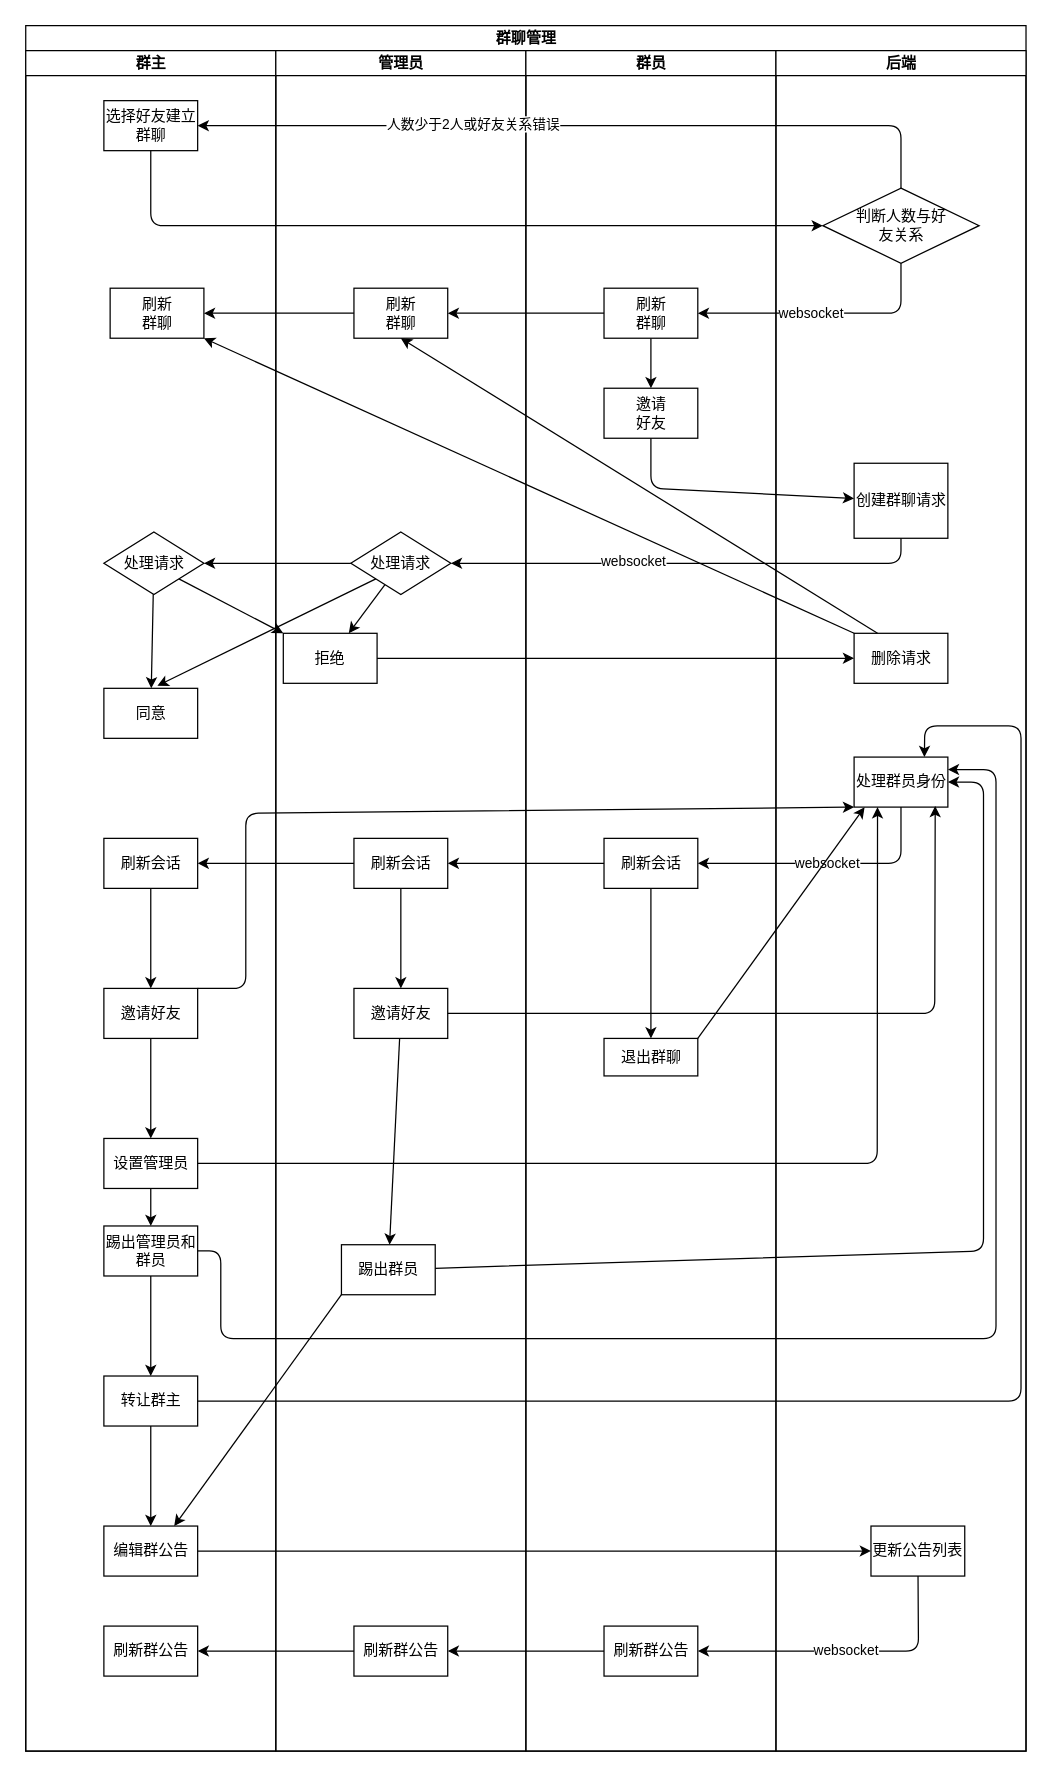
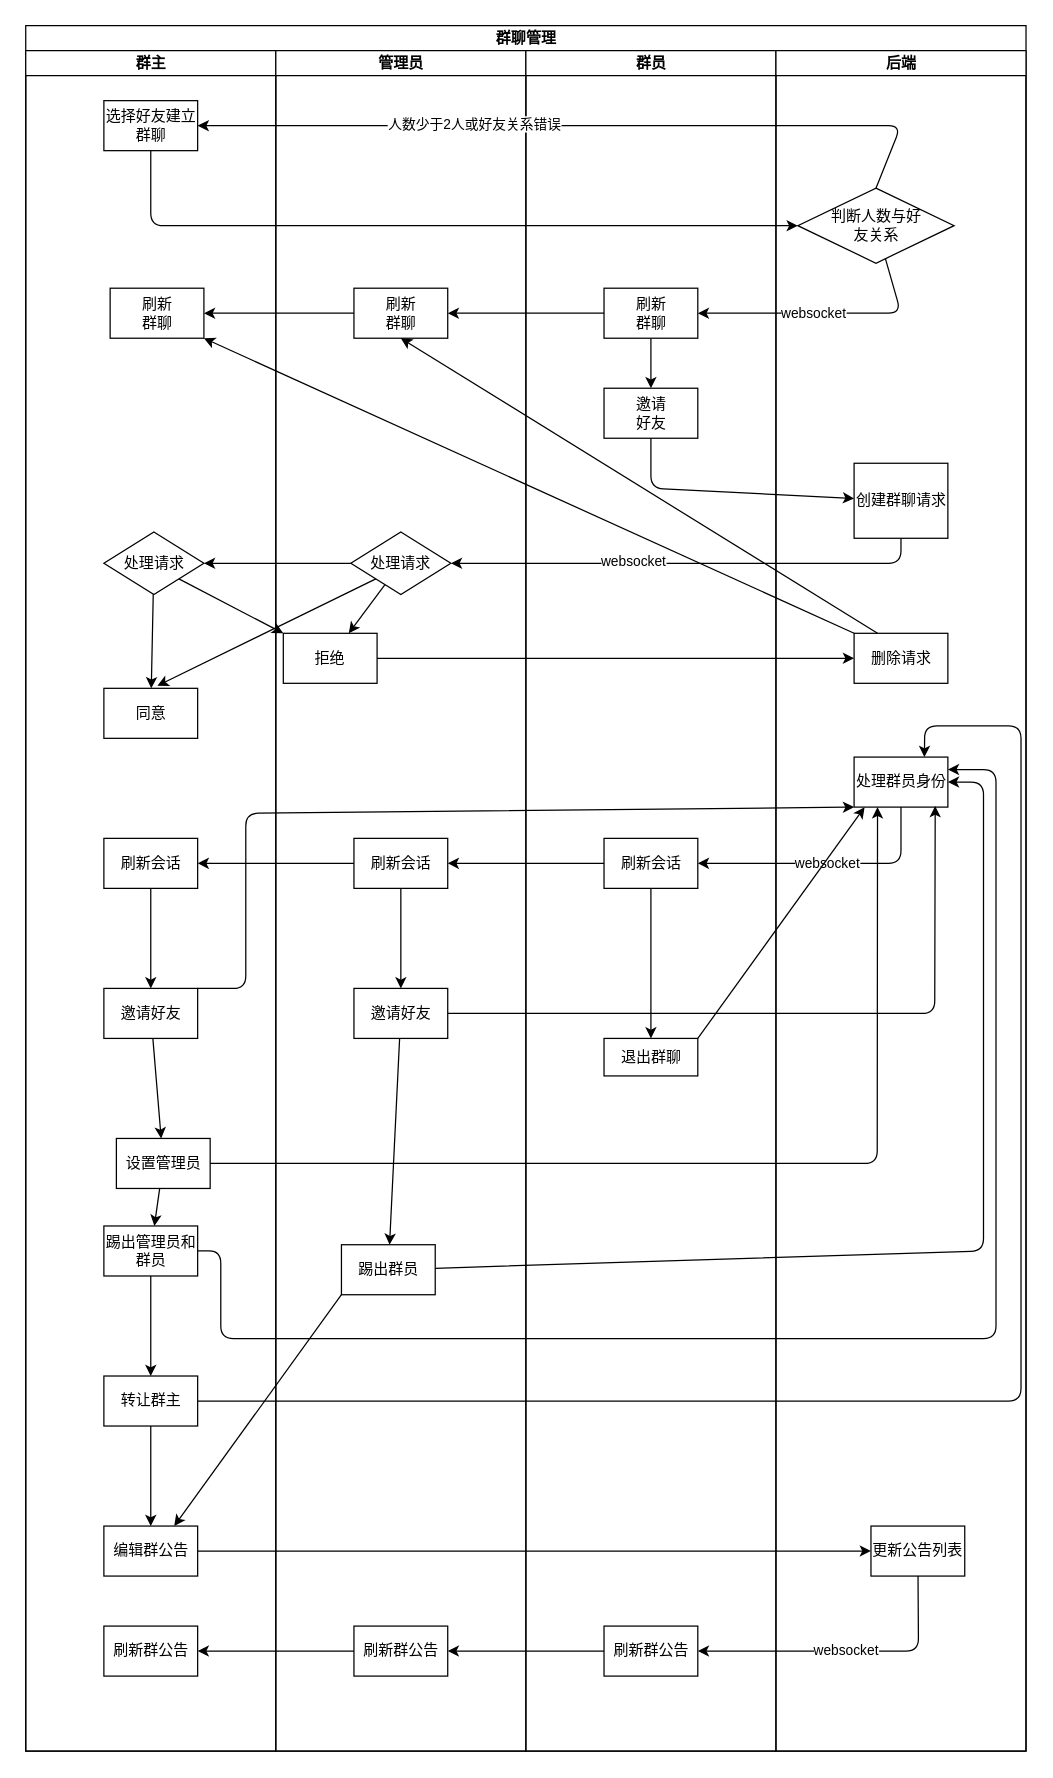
  <mxCell id="0" />
  <mxCell id="1" parent="0" />
  <mxCell id="2" value="群聊管理" style="swimlane;childLayout=stackLayout;resizeParent=1;resizeParentMax=0;startSize=20;html=1;gradientColor=none;swimlaneFillColor=default;" vertex="1" parent="1"><mxGeometry x="20" y="20" width="800" height="1380" as="geometry" /></mxCell>
  <mxCell id="3" value="群主" style="swimlane;startSize=20;html=1;gradientColor=none;" vertex="1" parent="2"><mxGeometry y="20" width="200" height="1360" as="geometry" /></mxCell>
  <mxCell id="4" value="选择好友建立群聊" style="rounded=0;whiteSpace=wrap;html=1;gradientColor=none;" vertex="1" parent="3"><mxGeometry x="62.5" y="40" width="75" height="40" as="geometry" /></mxCell>
  <mxCell id="5" value="" style="edgeStyle=none;html=1;" edge="1" parent="3" source="6" target="8"><mxGeometry relative="1" as="geometry" /></mxCell>
  <mxCell id="6" value="处理请求" style="rhombus;whiteSpace=wrap;html=1;rounded=0;gradientColor=none;spacingLeft=0;spacingRight=0;" vertex="1" parent="3"><mxGeometry x="62.5" y="385" width="80" height="50" as="geometry" /></mxCell>
  <mxCell id="7" value="刷新群聊" style="whiteSpace=wrap;html=1;rounded=0;gradientColor=none;spacingLeft=20;spacingRight=20;" vertex="1" parent="3"><mxGeometry x="67.5" y="190" width="75" height="40" as="geometry" /></mxCell>
  <mxCell id="8" value="同意" style="whiteSpace=wrap;html=1;rounded=0;gradientColor=none;spacingLeft=0;spacingRight=0;" vertex="1" parent="3"><mxGeometry x="62.5" y="510" width="75" height="40" as="geometry" /></mxCell>
  <mxCell id="9" value="" style="edgeStyle=none;html=1;" edge="1" parent="3" source="10" target="12"><mxGeometry relative="1" as="geometry" /></mxCell>
  <mxCell id="10" value="刷新会话" style="whiteSpace=wrap;html=1;rounded=0;gradientColor=none;spacingLeft=0;spacingRight=0;" vertex="1" parent="3"><mxGeometry x="62.5" y="630" width="75" height="40" as="geometry" /></mxCell>
  <mxCell id="11" value="" style="edgeStyle=none;html=1;" edge="1" parent="3" source="12" target="14"><mxGeometry relative="1" as="geometry" /></mxCell>
  <mxCell id="12" value="邀请好友" style="whiteSpace=wrap;html=1;rounded=0;gradientColor=none;spacingLeft=0;spacingRight=0;" vertex="1" parent="3"><mxGeometry x="62.5" y="750" width="75" height="40" as="geometry" /></mxCell>
  <mxCell id="13" value="" style="edgeStyle=none;html=1;" edge="1" parent="3" source="14" target="16"><mxGeometry relative="1" as="geometry" /></mxCell>
- <mxCell id="14" value="设置管理员" style="whiteSpace=wrap;html=1;rounded=0;gradientColor=none;spacingLeft=0;spacingRight=0;" vertex="1" parent="3"><mxGeometry x="62.5" y="870" width="75" height="40" as="geometry" /></mxCell>
+ <mxCell id="14" value="设置管理员" style="whiteSpace=wrap;html=1;rounded=0;gradientColor=none;spacingLeft=0;spacingRight=0;" vertex="1" parent="3"><mxGeometry x="72.5" y="870" width="75" height="40" as="geometry" /></mxCell>
  <mxCell id="15" value="" style="edgeStyle=none;html=1;" edge="1" parent="3" source="16" target="18"><mxGeometry relative="1" as="geometry" /></mxCell>
  <mxCell id="16" value="踢出管理员和群员" style="whiteSpace=wrap;html=1;rounded=0;gradientColor=none;spacingLeft=0;spacingRight=0;" vertex="1" parent="3"><mxGeometry x="62.5" y="940" width="75" height="40" as="geometry" /></mxCell>
  <mxCell id="17" value="" style="edgeStyle=none;html=1;" edge="1" parent="3" source="18" target="19"><mxGeometry relative="1" as="geometry" /></mxCell>
  <mxCell id="18" value="转让群主" style="whiteSpace=wrap;html=1;rounded=0;gradientColor=none;spacingLeft=0;spacingRight=0;" vertex="1" parent="3"><mxGeometry x="62.5" y="1060" width="75" height="40" as="geometry" /></mxCell>
  <mxCell id="19" value="编辑群公告" style="whiteSpace=wrap;html=1;rounded=0;gradientColor=none;spacingLeft=0;spacingRight=0;" vertex="1" parent="3"><mxGeometry x="62.5" y="1180" width="75" height="40" as="geometry" /></mxCell>
  <mxCell id="20" value="刷新群公告" style="whiteSpace=wrap;html=1;rounded=0;gradientColor=none;spacingLeft=0;spacingRight=0;" vertex="1" parent="3"><mxGeometry x="62.5" y="1260" width="75" height="40" as="geometry" /></mxCell>
  <mxCell id="21" value="管理员" style="swimlane;startSize=20;html=1;gradientColor=none;" vertex="1" parent="2"><mxGeometry x="200" y="20" width="200" height="1360" as="geometry" /></mxCell>
  <mxCell id="22" value="" style="edgeStyle=none;html=1;" edge="1" parent="21" source="23" target="24"><mxGeometry relative="1" as="geometry" /></mxCell>
  <mxCell id="23" value="处理请求" style="rhombus;whiteSpace=wrap;html=1;rounded=0;gradientColor=none;spacingLeft=0;spacingRight=0;" vertex="1" parent="21"><mxGeometry x="60" y="385" width="80" height="50" as="geometry" /></mxCell>
  <mxCell id="24" value="拒绝" style="whiteSpace=wrap;html=1;rounded=0;gradientColor=none;spacingLeft=0;spacingRight=0;" vertex="1" parent="21"><mxGeometry x="6" y="466" width="75" height="40" as="geometry" /></mxCell>
  <mxCell id="25" value="刷新群聊" style="whiteSpace=wrap;html=1;rounded=0;gradientColor=none;spacingLeft=20;spacingRight=20;" vertex="1" parent="21"><mxGeometry x="62.5" y="190" width="75" height="40" as="geometry" /></mxCell>
  <mxCell id="26" value="" style="edgeStyle=none;html=1;" edge="1" parent="21" source="27" target="29"><mxGeometry relative="1" as="geometry" /></mxCell>
  <mxCell id="27" value="刷新会话" style="whiteSpace=wrap;html=1;rounded=0;gradientColor=none;spacingLeft=0;spacingRight=0;" vertex="1" parent="21"><mxGeometry x="62.5" y="630" width="75" height="40" as="geometry" /></mxCell>
  <mxCell id="28" value="" style="edgeStyle=none;html=1;" edge="1" parent="21" source="29" target="30"><mxGeometry relative="1" as="geometry" /></mxCell>
  <mxCell id="29" value="邀请好友" style="whiteSpace=wrap;html=1;rounded=0;gradientColor=none;spacingLeft=0;spacingRight=0;" vertex="1" parent="21"><mxGeometry x="62.5" y="750" width="75" height="40" as="geometry" /></mxCell>
  <mxCell id="30" value="踢出群员" style="whiteSpace=wrap;html=1;rounded=0;gradientColor=none;spacingLeft=0;spacingRight=0;" vertex="1" parent="21"><mxGeometry x="52.5" y="955" width="75" height="40" as="geometry" /></mxCell>
  <mxCell id="31" value="刷新群公告" style="whiteSpace=wrap;html=1;rounded=0;gradientColor=none;spacingLeft=0;spacingRight=0;" vertex="1" parent="21"><mxGeometry x="62.5" y="1260" width="75" height="40" as="geometry" /></mxCell>
  <mxCell id="32" value="群员" style="swimlane;startSize=20;html=1;gradientColor=none;" vertex="1" parent="2"><mxGeometry x="400" y="20" width="200" height="1360" as="geometry" /></mxCell>
  <mxCell id="33" value="" style="edgeStyle=none;html=1;" edge="1" parent="32" source="34" target="35"><mxGeometry relative="1" as="geometry" /></mxCell>
  <mxCell id="34" value="刷新群聊" style="whiteSpace=wrap;html=1;rounded=0;gradientColor=none;spacingLeft=20;spacingRight=20;" vertex="1" parent="32"><mxGeometry x="62.5" y="190" width="75" height="40" as="geometry" /></mxCell>
  <mxCell id="35" value="邀请好友" style="whiteSpace=wrap;html=1;rounded=0;gradientColor=none;spacingLeft=20;spacingRight=20;" vertex="1" parent="32"><mxGeometry x="62.5" y="270" width="75" height="40" as="geometry" /></mxCell>
  <mxCell id="36" value="" style="edgeStyle=none;html=1;" edge="1" parent="32" source="37" target="38"><mxGeometry relative="1" as="geometry" /></mxCell>
  <mxCell id="37" value="刷新会话" style="whiteSpace=wrap;html=1;rounded=0;gradientColor=none;spacingLeft=0;spacingRight=0;" vertex="1" parent="32"><mxGeometry x="62.5" y="630" width="75" height="40" as="geometry" /></mxCell>
  <mxCell id="38" value="退出群聊" style="whiteSpace=wrap;html=1;rounded=0;gradientColor=none;spacingLeft=0;spacingRight=0;" vertex="1" parent="32"><mxGeometry x="62.5" y="790" width="75" height="30" as="geometry" /></mxCell>
  <mxCell id="39" value="刷新群公告" style="whiteSpace=wrap;html=1;rounded=0;gradientColor=none;spacingLeft=0;spacingRight=0;" vertex="1" parent="32"><mxGeometry x="62.5" y="1260" width="75" height="40" as="geometry" /></mxCell>
  <mxCell id="40" value="后端" style="swimlane;startSize=20;html=1;gradientColor=none;" vertex="1" parent="2"><mxGeometry x="600" y="20" width="200" height="1360" as="geometry" /></mxCell>
- <mxCell id="41" value="判断人数与好友关系" style="rhombus;whiteSpace=wrap;html=1;rounded=0;gradientColor=none;spacingLeft=20;spacingRight=20;" vertex="1" parent="40"><mxGeometry x="37.5" y="110" width="125" height="60" as="geometry" /></mxCell>
+ <mxCell id="41" value="判断人数与好友关系" style="rhombus;whiteSpace=wrap;html=1;rounded=0;gradientColor=none;spacingLeft=20;spacingRight=20;" vertex="1" parent="40"><mxGeometry x="17.5" y="110" width="125" height="60" as="geometry" /></mxCell>
  <mxCell id="42" value="创建群聊请求" style="whiteSpace=wrap;html=1;rounded=0;gradientColor=none;spacingLeft=0;spacingRight=0;" vertex="1" parent="40"><mxGeometry x="62.5" y="330" width="75" height="60" as="geometry" /></mxCell>
  <mxCell id="43" value="删除请求" style="whiteSpace=wrap;html=1;rounded=0;gradientColor=none;spacingLeft=0;spacingRight=0;" vertex="1" parent="40"><mxGeometry x="62.5" y="466" width="75" height="40" as="geometry" /></mxCell>
  <mxCell id="44" value="处理群员身份" style="whiteSpace=wrap;html=1;rounded=0;gradientColor=none;spacingLeft=0;spacingRight=0;" vertex="1" parent="40"><mxGeometry x="62.5" y="565" width="75" height="40" as="geometry" /></mxCell>
  <mxCell id="45" value="更新公告列表" style="whiteSpace=wrap;html=1;rounded=0;gradientColor=none;spacingLeft=0;spacingRight=0;" vertex="1" parent="40"><mxGeometry x="76" y="1180" width="75" height="40" as="geometry" /></mxCell>
  <mxCell id="46" value="" style="edgeStyle=none;html=1;" edge="1" parent="2" source="4" target="41"><mxGeometry relative="1" as="geometry"><Array as="points"><mxPoint x="100.0" y="160" /></Array></mxGeometry></mxCell>
  <mxCell id="47" style="edgeStyle=none;html=1;exitX=0.5;exitY=0;exitDx=0;exitDy=0;entryX=1;entryY=0.5;entryDx=0;entryDy=0;" edge="1" parent="2" source="41" target="4"><mxGeometry relative="1" as="geometry"><Array as="points"><mxPoint x="700.0" y="80" /></Array></mxGeometry></mxCell>
  <mxCell id="48" value="人数少于2人或好友关系错误" style="edgeLabel;html=1;align=center;verticalAlign=middle;resizable=0;points=[];" vertex="1" connectable="0" parent="47"><mxGeometry x="0.282" y="-2" relative="1" as="geometry"><mxPoint as="offset" /></mxGeometry></mxCell>
  <mxCell id="49" value="" style="edgeStyle=none;html=1;" edge="1" parent="2" source="41" target="34"><mxGeometry relative="1" as="geometry"><Array as="points"><mxPoint x="700.0" y="230" /></Array></mxGeometry></mxCell>
  <mxCell id="50" value="websocket" style="edgeLabel;html=1;align=center;verticalAlign=middle;resizable=0;points=[];" vertex="1" connectable="0" parent="49"><mxGeometry x="0.116" y="-1" relative="1" as="geometry"><mxPoint as="offset" /></mxGeometry></mxCell>
  <mxCell id="51" value="" style="edgeStyle=none;html=1;" edge="1" parent="2" source="34" target="25"><mxGeometry relative="1" as="geometry" /></mxCell>
  <mxCell id="52" value="" style="edgeStyle=none;html=1;" edge="1" parent="2" source="35" target="42"><mxGeometry relative="1" as="geometry"><Array as="points"><mxPoint x="500.0" y="370" /></Array></mxGeometry></mxCell>
  <mxCell id="53" value="" style="edgeStyle=none;html=1;" edge="1" parent="2" source="42" target="23"><mxGeometry relative="1" as="geometry"><Array as="points"><mxPoint x="700.0" y="430" /></Array></mxGeometry></mxCell>
  <mxCell id="54" value="websocket" style="edgeLabel;html=1;align=center;verticalAlign=middle;resizable=0;points=[];" vertex="1" connectable="0" parent="53"><mxGeometry x="0.236" y="-2" relative="1" as="geometry"><mxPoint as="offset" /></mxGeometry></mxCell>
  <mxCell id="55" value="" style="edgeStyle=none;html=1;" edge="1" parent="2" source="23" target="6"><mxGeometry relative="1" as="geometry" /></mxCell>
  <mxCell id="56" style="edgeStyle=none;html=1;exitX=1;exitY=1;exitDx=0;exitDy=0;entryX=0;entryY=0;entryDx=0;entryDy=0;" edge="1" parent="2" source="6" target="24"><mxGeometry relative="1" as="geometry" /></mxCell>
  <mxCell id="57" value="" style="edgeStyle=none;html=1;" edge="1" parent="2" source="24" target="43"><mxGeometry relative="1" as="geometry" /></mxCell>
  <mxCell id="58" value="" style="edgeStyle=none;html=1;" edge="1" parent="2" source="25" target="7"><mxGeometry relative="1" as="geometry" /></mxCell>
  <mxCell id="59" style="edgeStyle=none;html=1;exitX=0.25;exitY=0;exitDx=0;exitDy=0;entryX=0.5;entryY=1;entryDx=0;entryDy=0;" edge="1" parent="2" source="43" target="25"><mxGeometry relative="1" as="geometry" /></mxCell>
  <mxCell id="60" style="edgeStyle=none;html=1;exitX=0;exitY=0;exitDx=0;exitDy=0;entryX=1;entryY=1;entryDx=0;entryDy=0;" edge="1" parent="2" source="43" target="7"><mxGeometry relative="1" as="geometry" /></mxCell>
  <mxCell id="61" style="edgeStyle=none;html=1;exitX=0;exitY=1;exitDx=0;exitDy=0;entryX=0.571;entryY=-0.051;entryDx=0;entryDy=0;entryPerimeter=0;" edge="1" parent="2" source="23" target="8"><mxGeometry relative="1" as="geometry" /></mxCell>
  <mxCell id="62" value="websocket" style="edgeStyle=none;html=1;" edge="1" parent="2" source="44" target="37"><mxGeometry relative="1" as="geometry"><Array as="points"><mxPoint x="700.0" y="670" /></Array></mxGeometry></mxCell>
  <mxCell id="63" value="" style="edgeStyle=none;html=1;" edge="1" parent="2" source="37" target="27"><mxGeometry relative="1" as="geometry" /></mxCell>
  <mxCell id="64" value="" style="edgeStyle=none;html=1;" edge="1" parent="2" source="27" target="10"><mxGeometry relative="1" as="geometry" /></mxCell>
  <mxCell id="65" style="edgeStyle=none;html=1;exitX=1;exitY=0;exitDx=0;exitDy=0;entryX=0;entryY=1;entryDx=0;entryDy=0;" edge="1" parent="2" source="12" target="44"><mxGeometry relative="1" as="geometry"><Array as="points"><mxPoint x="176.0" y="770" /><mxPoint x="176.0" y="630" /></Array></mxGeometry></mxCell>
  <mxCell id="66" style="edgeStyle=none;html=1;exitX=1;exitY=0.5;exitDx=0;exitDy=0;entryX=0.865;entryY=0.979;entryDx=0;entryDy=0;entryPerimeter=0;" edge="1" parent="2" source="29" target="44"><mxGeometry relative="1" as="geometry"><Array as="points"><mxPoint x="727.0" y="790" /></Array></mxGeometry></mxCell>
  <mxCell id="67" style="edgeStyle=none;html=1;entryX=0.25;entryY=1;entryDx=0;entryDy=0;" edge="1" parent="2" source="14" target="44"><mxGeometry relative="1" as="geometry"><Array as="points"><mxPoint x="681.0" y="910" /></Array></mxGeometry></mxCell>
  <mxCell id="68" style="edgeStyle=none;html=1;exitX=1;exitY=0.5;exitDx=0;exitDy=0;entryX=1;entryY=0.25;entryDx=0;entryDy=0;" edge="1" parent="2" source="16" target="44"><mxGeometry relative="1" as="geometry"><mxPoint x="746.0" y="600" as="targetPoint" /><Array as="points"><mxPoint x="156.0" y="980" /><mxPoint x="156.0" y="1050" /><mxPoint x="776.0" y="1050" /><mxPoint x="776.0" y="595" /></Array></mxGeometry></mxCell>
  <mxCell id="69" style="edgeStyle=none;html=1;entryX=1;entryY=0.5;entryDx=0;entryDy=0;" edge="1" parent="2" source="30" target="44"><mxGeometry relative="1" as="geometry"><Array as="points"><mxPoint x="766.0" y="980" /><mxPoint x="766.0" y="605" /></Array></mxGeometry></mxCell>
  <mxCell id="70" style="edgeStyle=none;html=1;exitX=1;exitY=0;exitDx=0;exitDy=0;entryX=0.112;entryY=1.001;entryDx=0;entryDy=0;entryPerimeter=0;" edge="1" parent="2" source="38" target="44"><mxGeometry relative="1" as="geometry" /></mxCell>
  <mxCell id="71" style="edgeStyle=none;html=1;entryX=0.75;entryY=0;entryDx=0;entryDy=0;" edge="1" parent="2" source="18" target="44"><mxGeometry relative="1" as="geometry"><Array as="points"><mxPoint x="796.0" y="1100" /><mxPoint x="796.0" y="560" /><mxPoint x="719.0" y="560" /></Array></mxGeometry></mxCell>
  <mxCell id="72" style="edgeStyle=none;html=1;exitX=0;exitY=1;exitDx=0;exitDy=0;entryX=0.75;entryY=0;entryDx=0;entryDy=0;" edge="1" parent="2" source="30" target="19"><mxGeometry relative="1" as="geometry" /></mxCell>
  <mxCell id="73" value="" style="edgeStyle=none;html=1;" edge="1" parent="2" source="19" target="45"><mxGeometry relative="1" as="geometry" /></mxCell>
  <mxCell id="74" value="websocket" style="edgeStyle=none;html=1;" edge="1" parent="2" source="45" target="39"><mxGeometry relative="1" as="geometry"><Array as="points"><mxPoint x="714.0" y="1300" /></Array></mxGeometry></mxCell>
  <mxCell id="75" value="" style="edgeStyle=none;html=1;" edge="1" parent="2" source="39" target="31"><mxGeometry relative="1" as="geometry" /></mxCell>
  <mxCell id="76" value="" style="edgeStyle=none;html=1;" edge="1" parent="2" source="31" target="20"><mxGeometry relative="1" as="geometry" /></mxCell>
